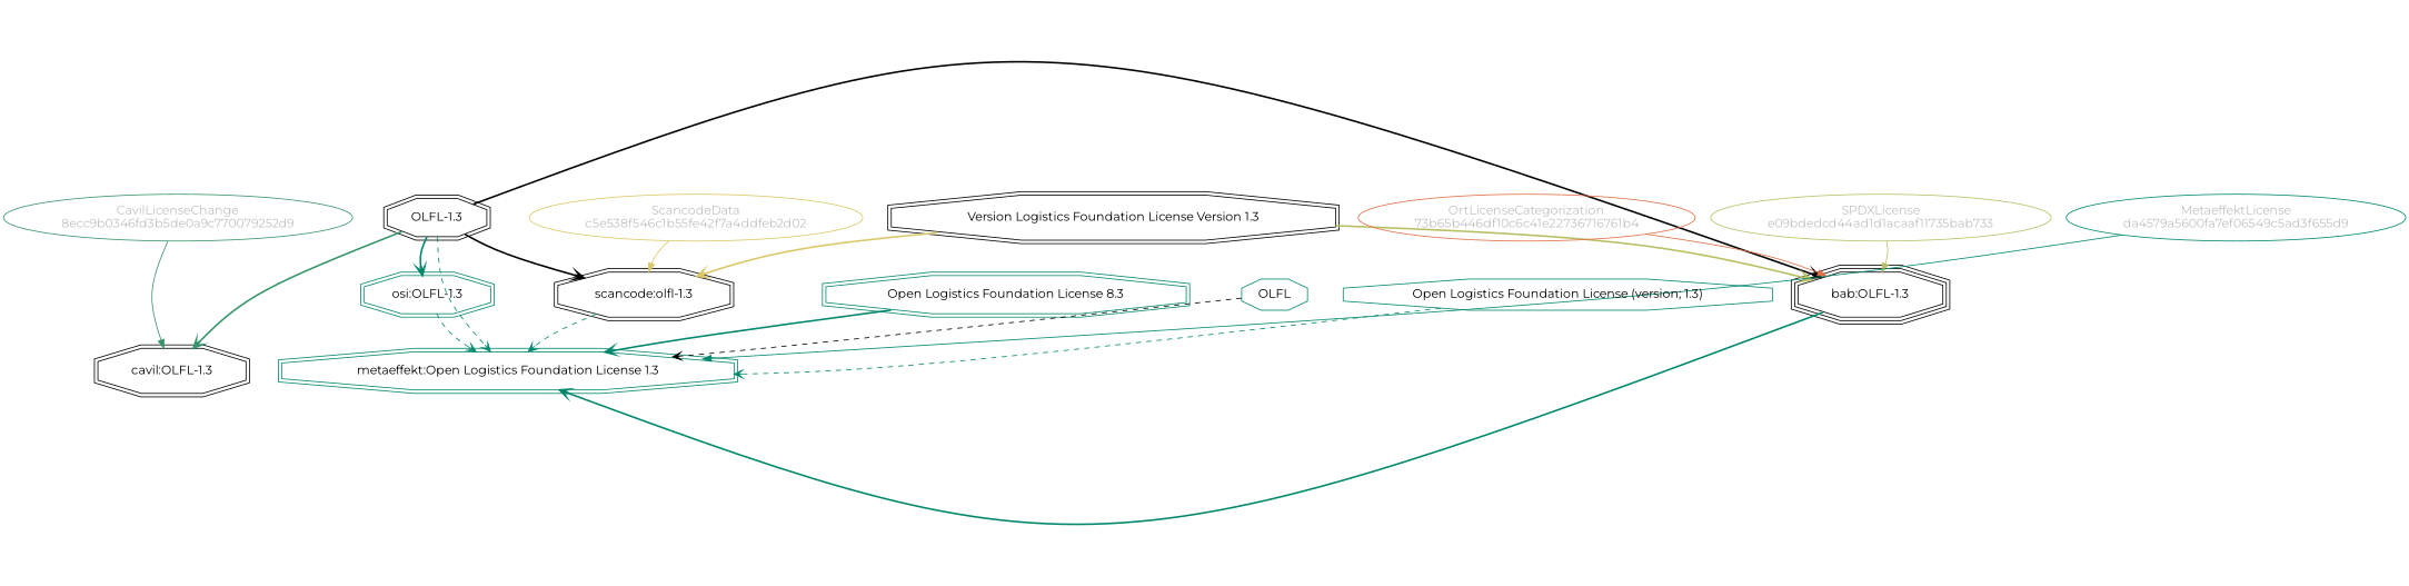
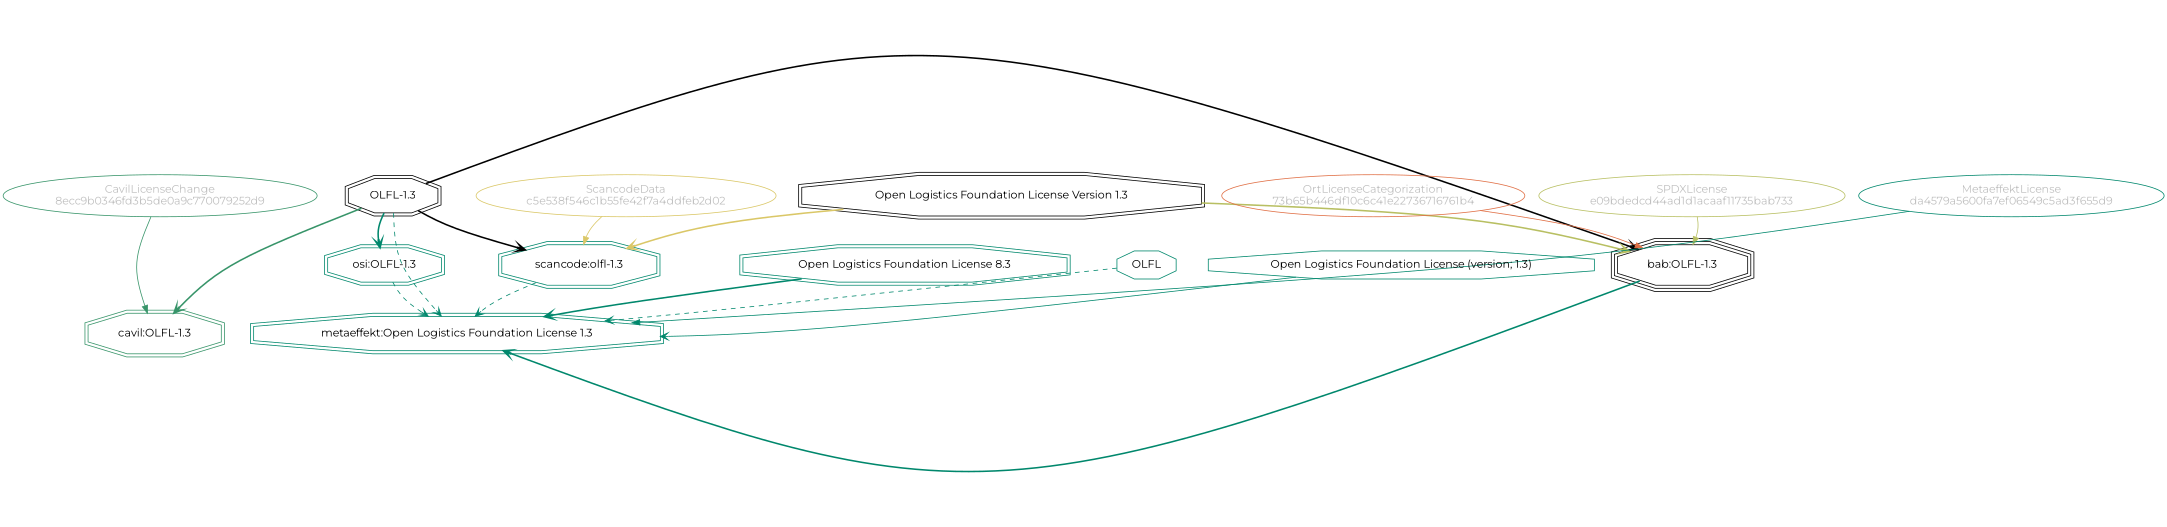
  strict digraph {
    fontname=Montserrat
    splines=curved
    node [color="#00876c" fontname=Montserrat shape=doubleoctagon]
    edge [color="#00876c" fontname=Montserrat weight=0.5 arrowhead=vee style=bold]
    n1 [color="#b8bf62" fillcolor="beige;1" fontcolor=gray label="SPDXLicense\ne09bdedcd44ad1d1acaaf11735bab733" shape=ellipse]
    n2 [label="bab:OLFL-1.3" shape=tripleoctagon color=""]
    n3 [label="metaeffekt:Open Logistics Foundation License 1.3"]
    n4 [label="OLFL-1.3" color=""]
-   n5 [label="scancode:olfl-1.3" color=""]
-   n6 [color=black label="cavil:OLFL-1.3"]
+   n5 [label="scancode:olfl-1.3"]
+   n6 [color="#379469" label="cavil:OLFL-1.3"]
    n7 [label="osi:OLFL-1.3"]
-   n8 [label="Version Logistics Foundation License Version 1.3" color=""]
+   n8 [label="Open Logistics Foundation License Version 1.3" color=""]
    n9 [color="#dac767" fillcolor="beige;1" fontcolor=gray label="ScancodeData\nc5e538f546c1b55fe42f7a4ddfeb2d02" shape=ellipse]
    n10 [color="#e06f45" fillcolor="beige;1" fontcolor=gray label="OrtLicenseCategorization\n73b65b446df10c6c41e22736716761b4" shape=ellipse]
    n11 [color="#379469" fillcolor="beige;1" fontcolor=gray label="CavilLicenseChange\n8ecc9b0346fd3b5de0a9c770079252d9" shape=ellipse]
    n12 [fillcolor="beige;1" fontcolor=gray label="MetaeffektLicense\nda4579a5600fa7ef06549c5ad3f655d9" shape=ellipse]
    n13 [label="Open Logistics Foundation License 8.3"]
    n14 [label=OLFL shape=octagon]
    n15 [label="Open Logistics Foundation License (version; 1.3)" shape=octagon]
    n1 -> n2 [color="#b8bf62" arrowhead="" style=""]
    n2 -> n3 [weight=0.7]
    n4 -> n2 [weight=0.7 color=""]
    n4 -> n3 [style=dashed]
    n4 -> n5 [weight=0.7 color=""]
    n4 -> n6 [color="#379469" weight=0.7]
    n4 -> n7 [weight=0.7]
    n5 -> n3 [style=dashed]
    n7 -> n3 [style=dashed]
    n8 -> n2 [color="#b8bf62" weight=0.7]
    n8 -> n5 [color="#dac767" weight=0.7]
    n9 -> n5 [color="#dac767" arrowhead="" style=""]
    n10 -> n2 [color="#e06f45" arrowhead="" style=""]
    n11 -> n6 [color="#379469" arrowhead="" style=""]
    n12 -> n3 [arrowhead="" style=""]
    n13 -> n3 [weight=0.7]
-   n14 -> n3 [color=black style=dashed]
-   n15 -> n3 [style=dashed]
+   n14 -> n3 [style=dashed]
+   n15 -> n3 [style=solid]
  }
